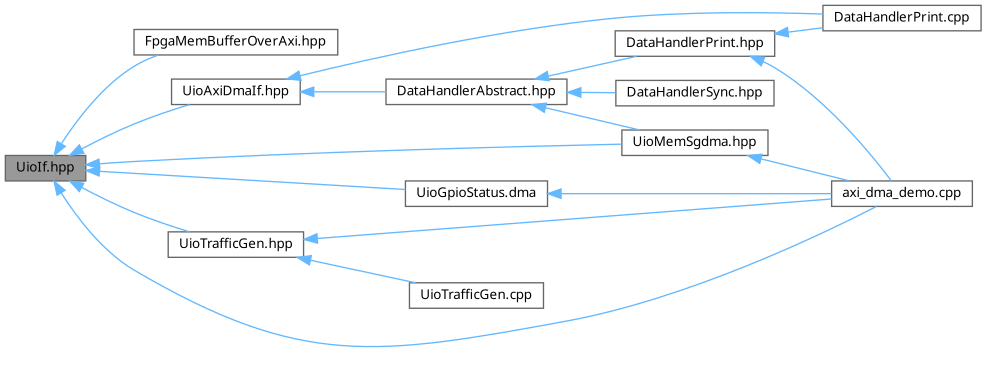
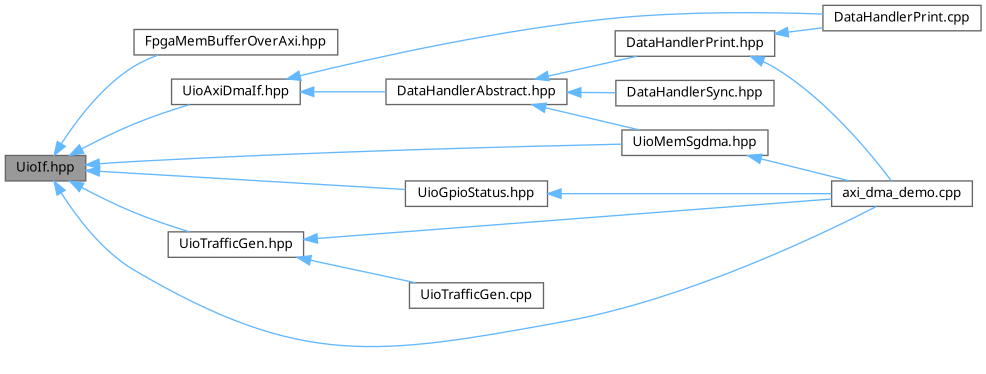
  digraph {
    fontname="Noto Sans"
    rankdir=LR
    node [color=grey40 fillcolor=white fontname="Noto Sans" fontsize=10 shape=box style=filled]
    edge [color=steelblue1 dir=back fontname="Noto Sans" fontsize=10 labelfontname=Helvetica labelfontsize=10 style=solid]
    n1 [color=gray40 fillcolor=grey60 fontcolor=black height=0.2 label="UioIf.hpp" width=0.4]
    n2 [height=0.2 label="FpgaMemBufferOverAxi.hpp" width=0.4]
    n3 [height=0.2 label="UioAxiDmaIf.hpp" width=0.4]
    n4 [height=0.2 label="axi_dma_demo.cpp" width=0.4]
-   n5 [height=0.2 label="UioGpioStatus.dma" width=0.4]
+   n5 [height=0.2 label="UioGpioStatus.hpp" width=0.4]
    n6 [height=0.2 label="UioMemSgdma.hpp" width=0.4]
    n7 [height=0.2 label="UioTrafficGen.hpp" width=0.4]
    n8 [height=0.2 label="DataHandlerAbstract.hpp" width=0.4]
    n9 [height=0.2 label="DataHandlerPrint.cpp" width=0.4]
    n10 [height=0.2 label="UioTrafficGen.cpp" width=0.4]
    n11 [height=0.2 label="DataHandlerPrint.hpp" width=0.4]
    n12 [height=0.2 label="DataHandlerSync.hpp" width=0.4]
    n1 -> n2
    n1 -> n3
    n1 -> n4
    n1 -> n5
    n1 -> n6
    n1 -> n7
    n3 -> n8
    n3 -> n9
    n5 -> n4
    n6 -> n4
    n7 -> n4
    n7 -> n10
    n8 -> n6
    n8 -> n11
    n8 -> n12
    n11 -> n4
    n11 -> n9
  }
